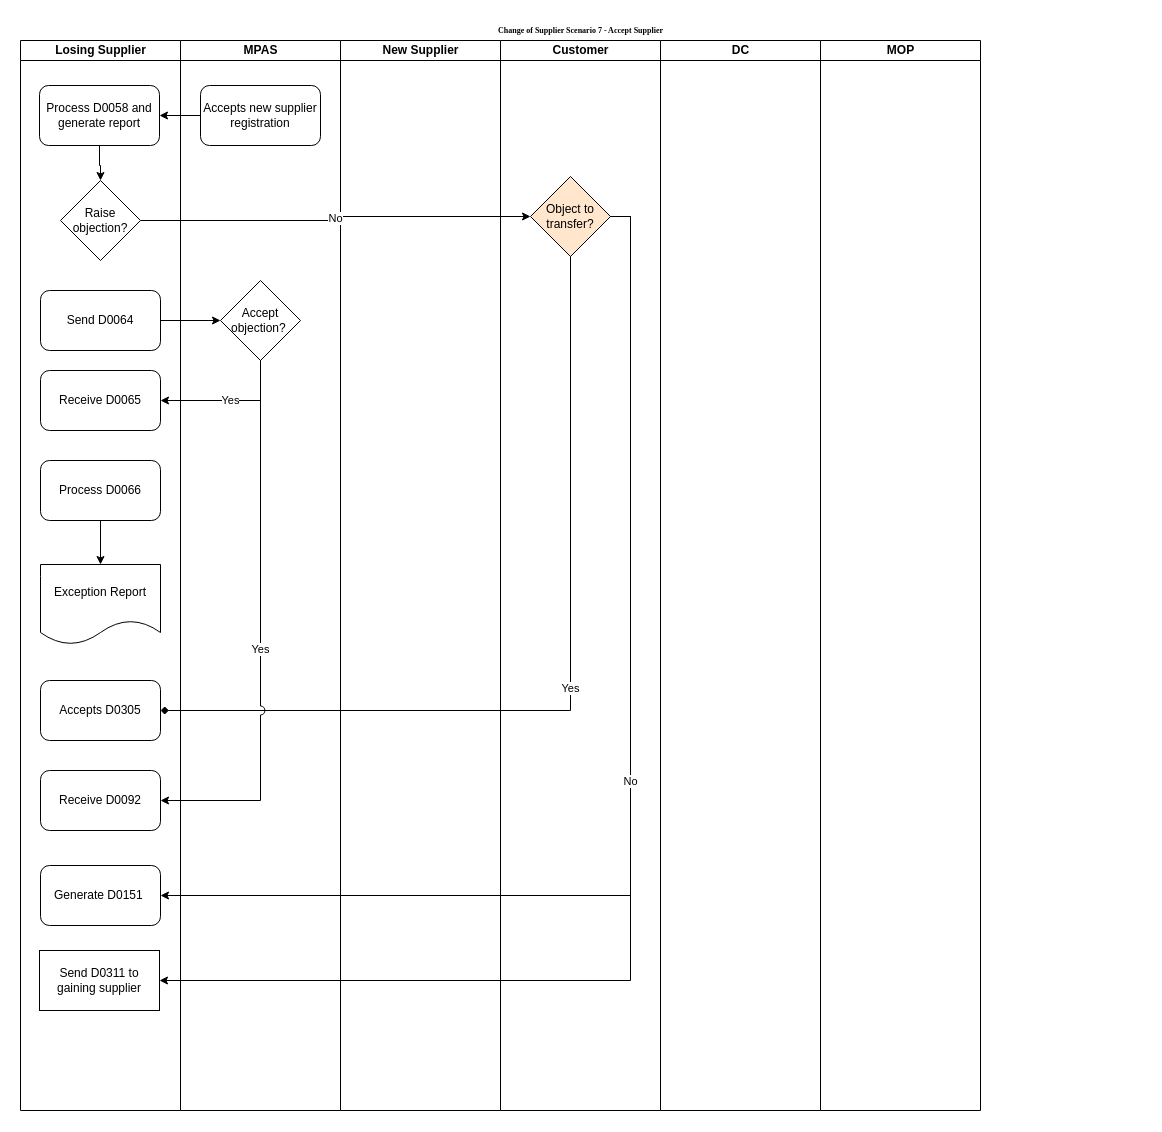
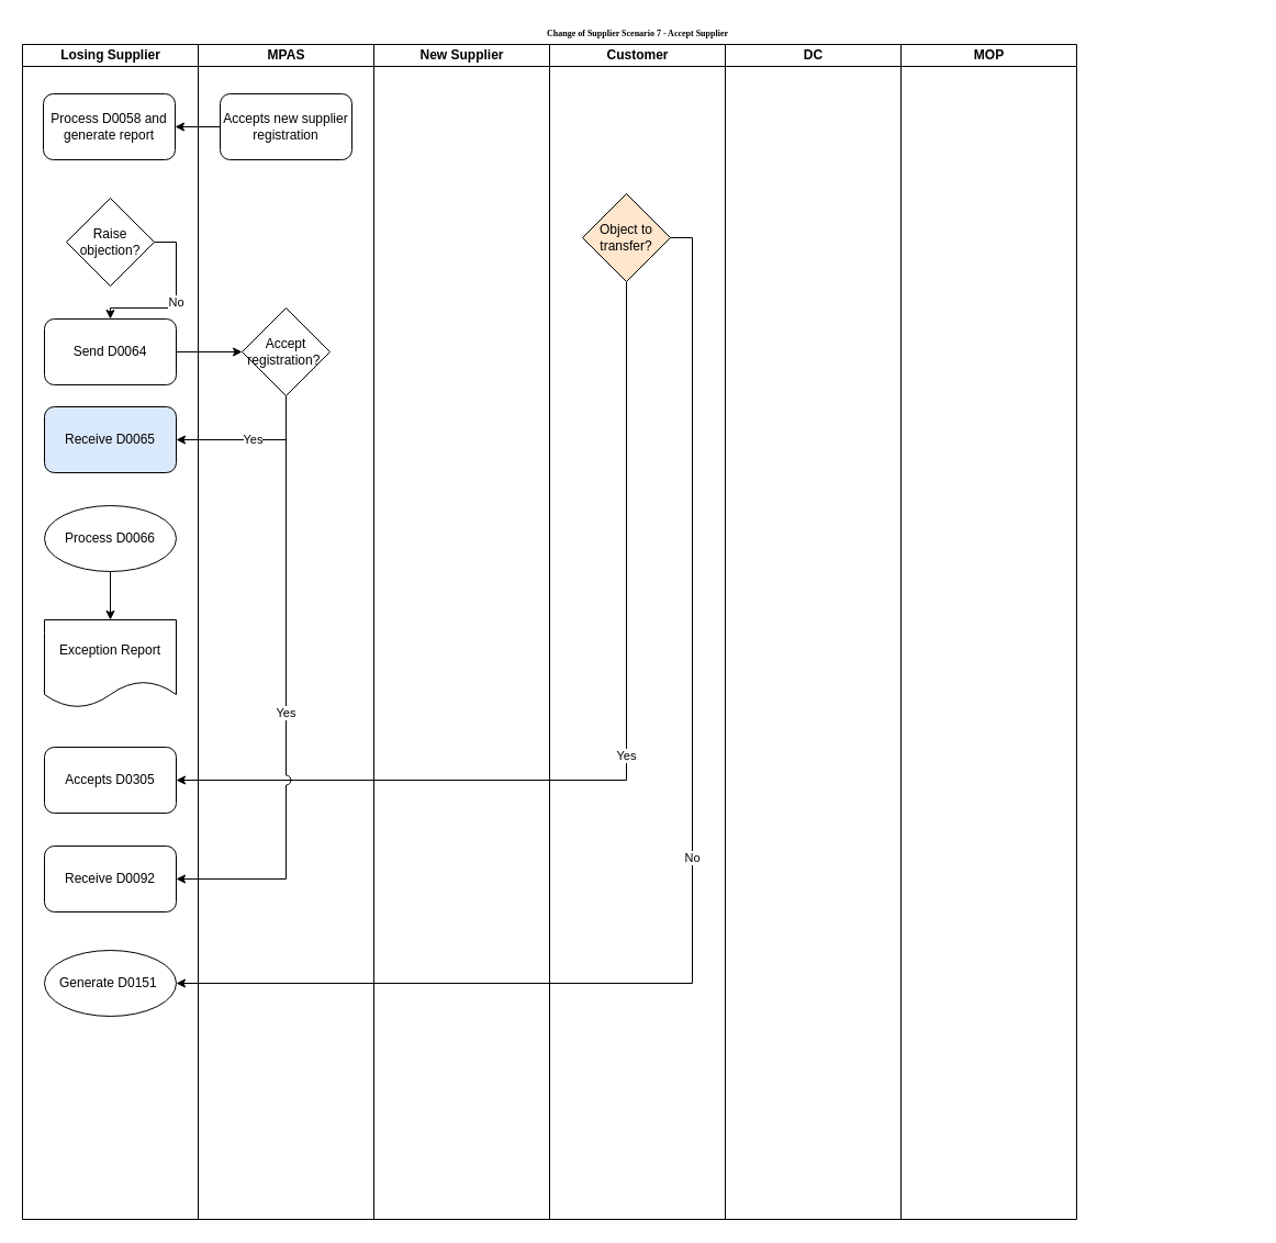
  <mxCell id="0" />
  <mxCell id="1" parent="0" />
  <mxCell id="2" value="Change of Supplier Scenario 7 - Accept Supplier" style="swimlane;html=1;childLayout=stackLayout;startSize=20;rounded=0;shadow=0;labelBackgroundColor=none;strokeColor=none;strokeWidth=1;fillColor=#ffffff;fontFamily=Verdana;fontSize=8;fontColor=#000000;align=center;" parent="1" vertex="1"><mxGeometry x="20" y="20" width="1120" height="1090" as="geometry" /></mxCell>
  <mxCell id="3" value="Losing Supplier" style="swimlane;html=1;startSize=20;" parent="2" vertex="1"><mxGeometry y="20" width="160" height="1070" as="geometry" /></mxCell>
  <mxCell id="4" style="edgeStyle=orthogonalEdgeStyle;rounded=0;orthogonalLoop=1;jettySize=auto;html=1;exitX=0.5;exitY=1;exitDx=0;exitDy=0;" parent="3" edge="1"><mxGeometry relative="1" as="geometry"><mxPoint x="80" y="800" as="sourcePoint" /><mxPoint x="80" y="800" as="targetPoint" /></mxGeometry></mxCell>
  <mxCell id="5" value="Process D0058 and generate report" style="rounded=1;whiteSpace=wrap;html=1;" parent="3" vertex="1"><mxGeometry x="19" y="45" width="120" height="60" as="geometry" /></mxCell>
  <mxCell id="6" value="Raise objection?" style="rhombus;whiteSpace=wrap;html=1;" parent="3" vertex="1"><mxGeometry x="40" y="140" width="80" height="80" as="geometry" /></mxCell>
- <mxCell id="7" style="edgeStyle=orthogonalEdgeStyle;rounded=0;orthogonalLoop=1;jettySize=auto;html=1;exitX=0.5;exitY=1;exitDx=0;exitDy=0;" parent="3" source="5" target="6" edge="1"><mxGeometry relative="1" as="geometry"><mxPoint x="560" y="120" as="sourcePoint" /></mxGeometry></mxCell>
  <mxCell id="8" value="Send D0064" style="rounded=1;whiteSpace=wrap;html=1;" parent="3" vertex="1"><mxGeometry x="20" y="250" width="120" height="60" as="geometry" /></mxCell>
  <mxCell id="9" value="Accepts D0305" style="rounded=1;whiteSpace=wrap;html=1;" parent="3" vertex="1"><mxGeometry x="20" y="640" width="120" height="60" as="geometry" /></mxCell>
- <mxCell id="10" value="Send D0311 to gaining supplier" style="rounded=0;whiteSpace=wrap;html=1;" parent="3" vertex="1"><mxGeometry x="19" y="910" width="120" height="60" as="geometry" /></mxCell>
  <mxCell id="11" style="edgeStyle=orthogonalEdgeStyle;rounded=0;orthogonalLoop=1;jettySize=auto;html=1;exitX=0.5;exitY=1;exitDx=0;exitDy=0;entryX=0.5;entryY=0;entryDx=0;entryDy=0;" parent="3" source="12" target="13" edge="1"><mxGeometry relative="1" as="geometry" /></mxCell>
- <mxCell id="12" value="Process D0066" style="rounded=1;whiteSpace=wrap;html=1;" parent="3" vertex="1"><mxGeometry x="20" y="420" width="120" height="60" as="geometry" /></mxCell>
+ <mxCell id="12" value="Process D0066" style="ellipse;whiteSpace=wrap;html=1;" parent="3" vertex="1"><mxGeometry x="20" y="420" width="120" height="60" as="geometry" /></mxCell>
  <mxCell id="13" value="Exception Report" style="shape=document;whiteSpace=wrap;html=1;boundedLbl=1;" parent="3" vertex="1"><mxGeometry x="20" y="524" width="120" height="80" as="geometry" /></mxCell>
- <mxCell id="14" value="Generate D0151&amp;nbsp;" style="rounded=1;whiteSpace=wrap;html=1;" parent="3" vertex="1"><mxGeometry x="20" y="825" width="120" height="60" as="geometry" /></mxCell>
+ <mxCell id="14" value="Generate D0151&amp;nbsp;" style="ellipse;whiteSpace=wrap;html=1;" parent="3" vertex="1"><mxGeometry x="20" y="825" width="120" height="60" as="geometry" /></mxCell>
  <mxCell id="15" value="Receive D0092" style="rounded=1;whiteSpace=wrap;html=1;" parent="3" vertex="1"><mxGeometry x="20" y="730" width="120" height="60" as="geometry" /></mxCell>
- <mxCell id="16" value="Receive D0065" style="rounded=1;whiteSpace=wrap;html=1;" vertex="1" parent="3"><mxGeometry x="20" y="330" width="120" height="60" as="geometry" /></mxCell>
+ <mxCell id="16" value="Receive D0065" style="rounded=1;whiteSpace=wrap;html=1;fillColor=#dae8fc;" vertex="1" parent="3"><mxGeometry x="20" y="330" width="120" height="60" as="geometry" /></mxCell>
  <mxCell id="17" value="MPAS" style="swimlane;html=1;startSize=20;" parent="2" vertex="1"><mxGeometry x="160" y="20" width="160" height="1070" as="geometry" /></mxCell>
  <mxCell id="18" value="Accepts new supplier registration" style="rounded=1;whiteSpace=wrap;html=1;" parent="17" vertex="1"><mxGeometry x="20" y="45" width="120" height="60" as="geometry" /></mxCell>
- <mxCell id="19" value="Accept objection?&amp;nbsp;" style="rhombus;whiteSpace=wrap;html=1;" parent="17" vertex="1"><mxGeometry x="40" y="240" width="80" height="80" as="geometry" /></mxCell>
+ <mxCell id="19" value="Accept registration?&amp;nbsp;" style="rhombus;whiteSpace=wrap;html=1;" parent="17" vertex="1"><mxGeometry x="40" y="240" width="80" height="80" as="geometry" /></mxCell>
  <mxCell id="20" value="New Supplier" style="swimlane;html=1;startSize=20;" parent="2" vertex="1"><mxGeometry x="320" y="20" width="160" height="1070" as="geometry" /></mxCell>
  <mxCell id="21" value="Customer" style="swimlane;html=1;startSize=20;" parent="2" vertex="1"><mxGeometry x="480" y="20" width="160" height="1070" as="geometry" /></mxCell>
  <mxCell id="22" value="Object to transfer?" style="rhombus;whiteSpace=wrap;html=1;fillColor=#ffe6cc;" parent="21" vertex="1"><mxGeometry x="30" y="136" width="80" height="80" as="geometry" /></mxCell>
  <mxCell id="23" value="DC" style="swimlane;html=1;startSize=20;" parent="2" vertex="1"><mxGeometry x="640" y="20" width="160" height="1070" as="geometry" /></mxCell>
  <mxCell id="24" value="MOP" style="swimlane;html=1;startSize=20;" parent="2" vertex="1"><mxGeometry x="800" y="20" width="160" height="1070" as="geometry" /></mxCell>
  <mxCell id="25" style="edgeStyle=orthogonalEdgeStyle;rounded=0;orthogonalLoop=1;jettySize=auto;html=1;entryX=1;entryY=0.5;entryDx=0;entryDy=0;" parent="2" source="18" target="5" edge="1"><mxGeometry relative="1" as="geometry"><mxPoint x="239" y="155" as="targetPoint" /></mxGeometry></mxCell>
- <mxCell id="26" value="No" style="edgeStyle=orthogonalEdgeStyle;rounded=0;orthogonalLoop=1;jettySize=auto;html=1;exitX=1;exitY=0.5;exitDx=0;exitDy=0;entryX=0;entryY=0.5;entryDx=0;entryDy=0;" parent="2" source="6" target="22" edge="1"><mxGeometry relative="1" as="geometry" /></mxCell>
- <mxCell id="27" value="Yes" style="edgeStyle=orthogonalEdgeStyle;rounded=0;orthogonalLoop=1;jettySize=auto;html=1;entryX=1;entryY=0.5;entryDx=0;entryDy=0;exitX=0.5;exitY=1;exitDx=0;exitDy=0;endArrow=diamond;" parent="2" source="22" target="9" edge="1"><mxGeometry relative="1" as="geometry" /></mxCell>
- <mxCell id="28" value="" style="edgeStyle=orthogonalEdgeStyle;rounded=0;orthogonalLoop=1;jettySize=auto;html=1;exitX=1;exitY=0.5;exitDx=0;exitDy=0;entryX=1;entryY=0.5;entryDx=0;entryDy=0;" parent="2" source="22" target="10" edge="1"><mxGeometry relative="1" as="geometry" /></mxCell>
+ <mxCell id="26" value="No" style="edgeStyle=orthogonalEdgeStyle;rounded=0;orthogonalLoop=1;jettySize=auto;html=1;exitX=1;exitY=0.5;exitDx=0;exitDy=0;" parent="2" source="6" target="8" edge="1"><mxGeometry relative="1" as="geometry" /></mxCell>
+ <mxCell id="27" value="Yes" style="edgeStyle=orthogonalEdgeStyle;rounded=0;orthogonalLoop=1;jettySize=auto;html=1;entryX=1;entryY=0.5;entryDx=0;entryDy=0;exitX=0.5;exitY=1;exitDx=0;exitDy=0;" parent="2" source="22" target="9" edge="1"><mxGeometry relative="1" as="geometry" /></mxCell>
  <mxCell id="29" style="edgeStyle=orthogonalEdgeStyle;rounded=0;orthogonalLoop=1;jettySize=auto;html=1;exitX=1;exitY=0.5;exitDx=0;exitDy=0;" parent="2" source="8" target="19" edge="1"><mxGeometry relative="1" as="geometry" /></mxCell>
  <mxCell id="30" value="No" style="edgeStyle=orthogonalEdgeStyle;rounded=0;orthogonalLoop=1;jettySize=auto;html=1;exitX=1;exitY=0.5;exitDx=0;exitDy=0;entryX=1;entryY=0.5;entryDx=0;entryDy=0;" parent="2" source="22" target="14" edge="1"><mxGeometry relative="1" as="geometry" /></mxCell>
  <mxCell id="31" value="Yes" style="edgeStyle=orthogonalEdgeStyle;rounded=0;orthogonalLoop=1;jettySize=auto;html=1;exitX=0.5;exitY=1;exitDx=0;exitDy=0;entryX=1;entryY=0.5;entryDx=0;entryDy=0;jumpStyle=arc;jumpSize=9;" parent="2" source="19" target="15" edge="1"><mxGeometry x="0.072" relative="1" as="geometry"><mxPoint as="offset" /></mxGeometry></mxCell>
  <mxCell id="32" value="Yes" style="edgeStyle=orthogonalEdgeStyle;rounded=0;jumpStyle=arc;jumpSize=9;orthogonalLoop=1;jettySize=auto;html=1;exitX=0.5;exitY=1;exitDx=0;exitDy=0;entryX=1;entryY=0.5;entryDx=0;entryDy=0;" edge="1" parent="2" source="19" target="16"><mxGeometry relative="1" as="geometry" /></mxCell>
